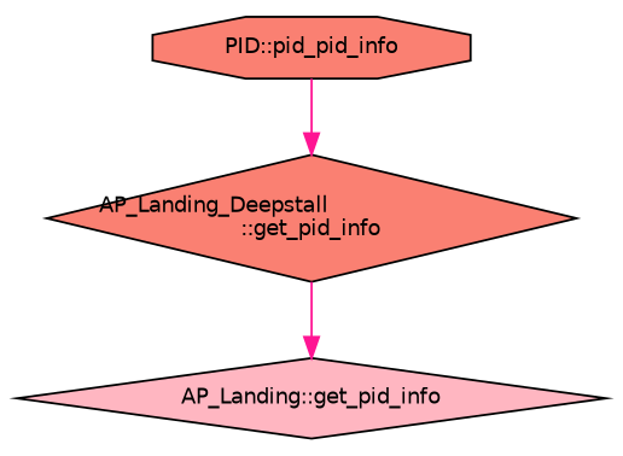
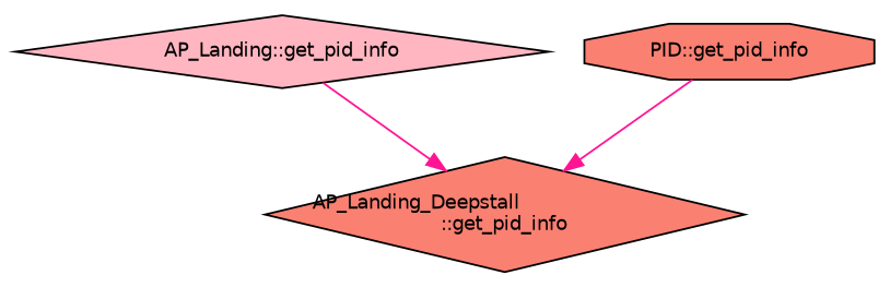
  digraph {
    rankdir=TB
    node [color=black fillcolor=salmon fontname=Helvetica fontsize=10 shape=diamond style=filled]
    edge [color=deeppink fontname=Helvetica fontsize=10 labelfontname=Helvetica labelfontsize=10 style=solid]
    n1 [fillcolor=lightpink fontcolor=black height=0.2 label="AP_Landing::get_pid_info" width=0.4]
    n2 [height=0.2 label="AP_Landing_Deepstall\l::get_pid_info" width=0.4]
-   n3 [height=0.2 label="PID::pid_pid_info" shape=octagon width=0.4]
-   n2 -> n1
+   n3 [height=0.2 label="PID::get_pid_info" shape=octagon width=0.4]
+   n1 -> n2
    n3 -> n2
  }
